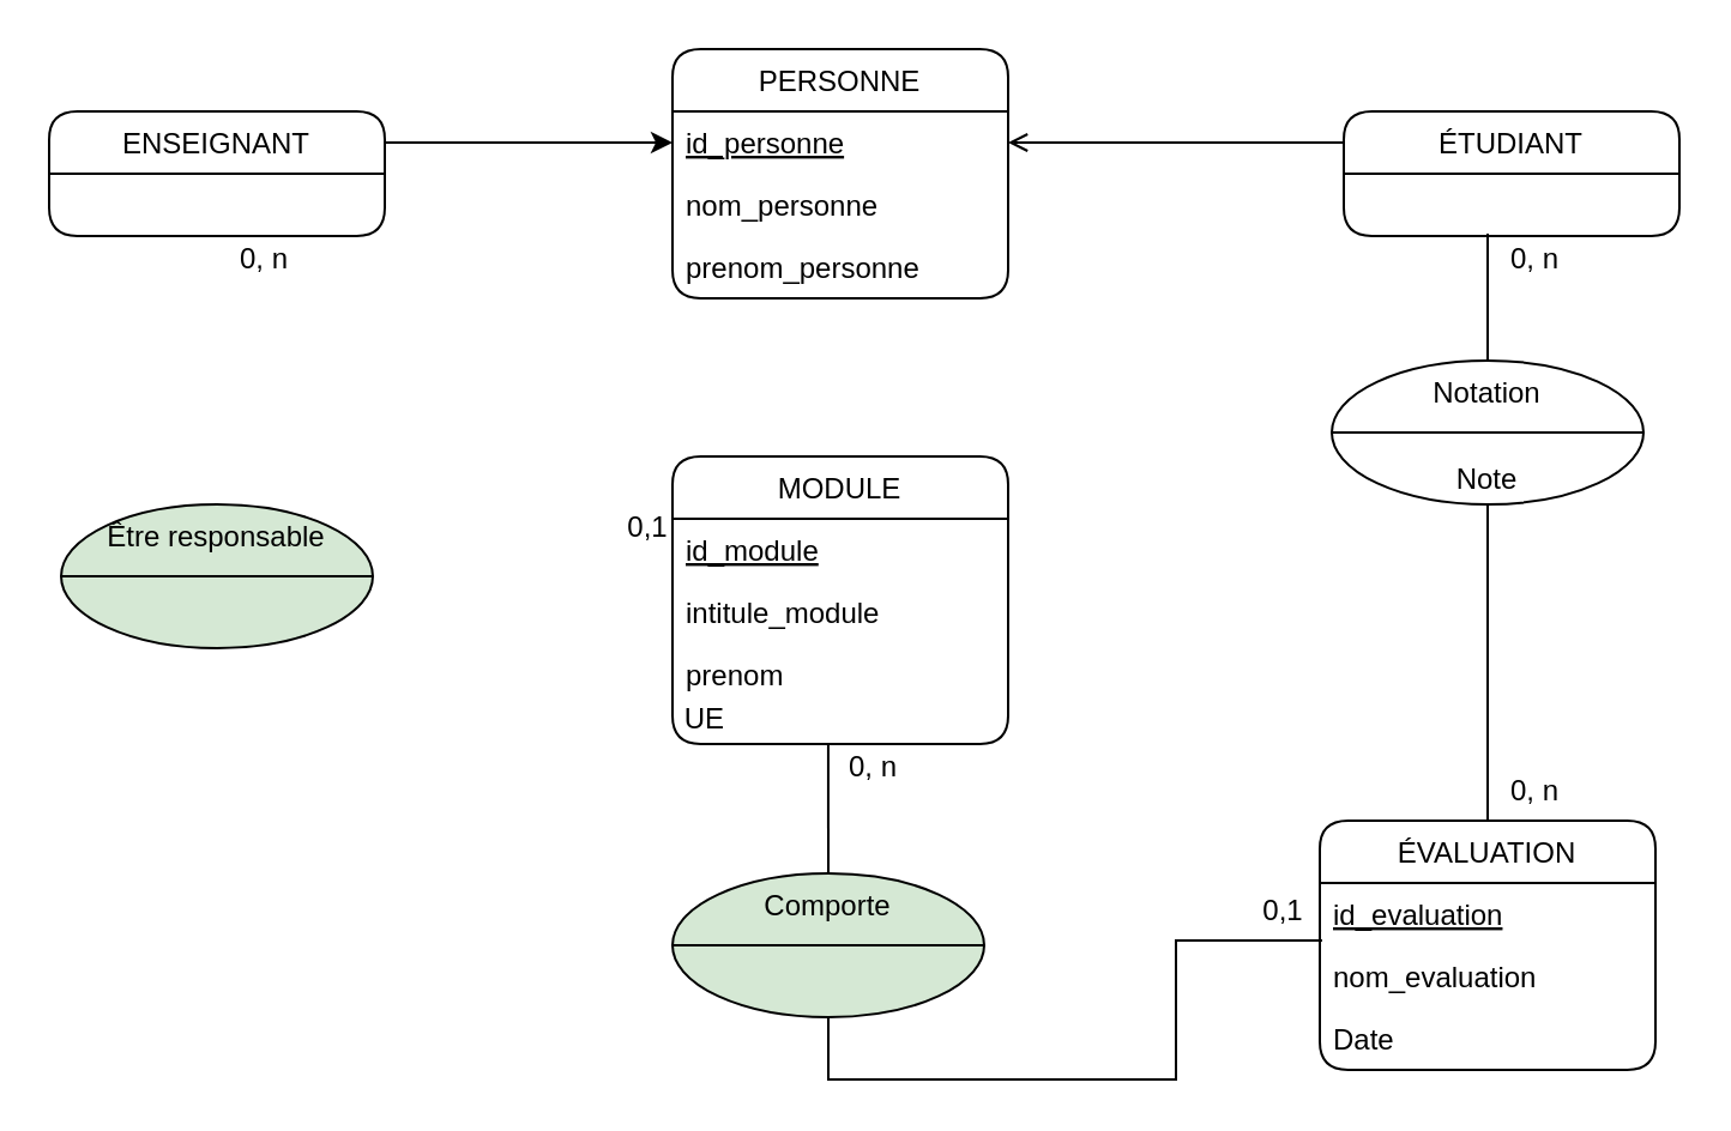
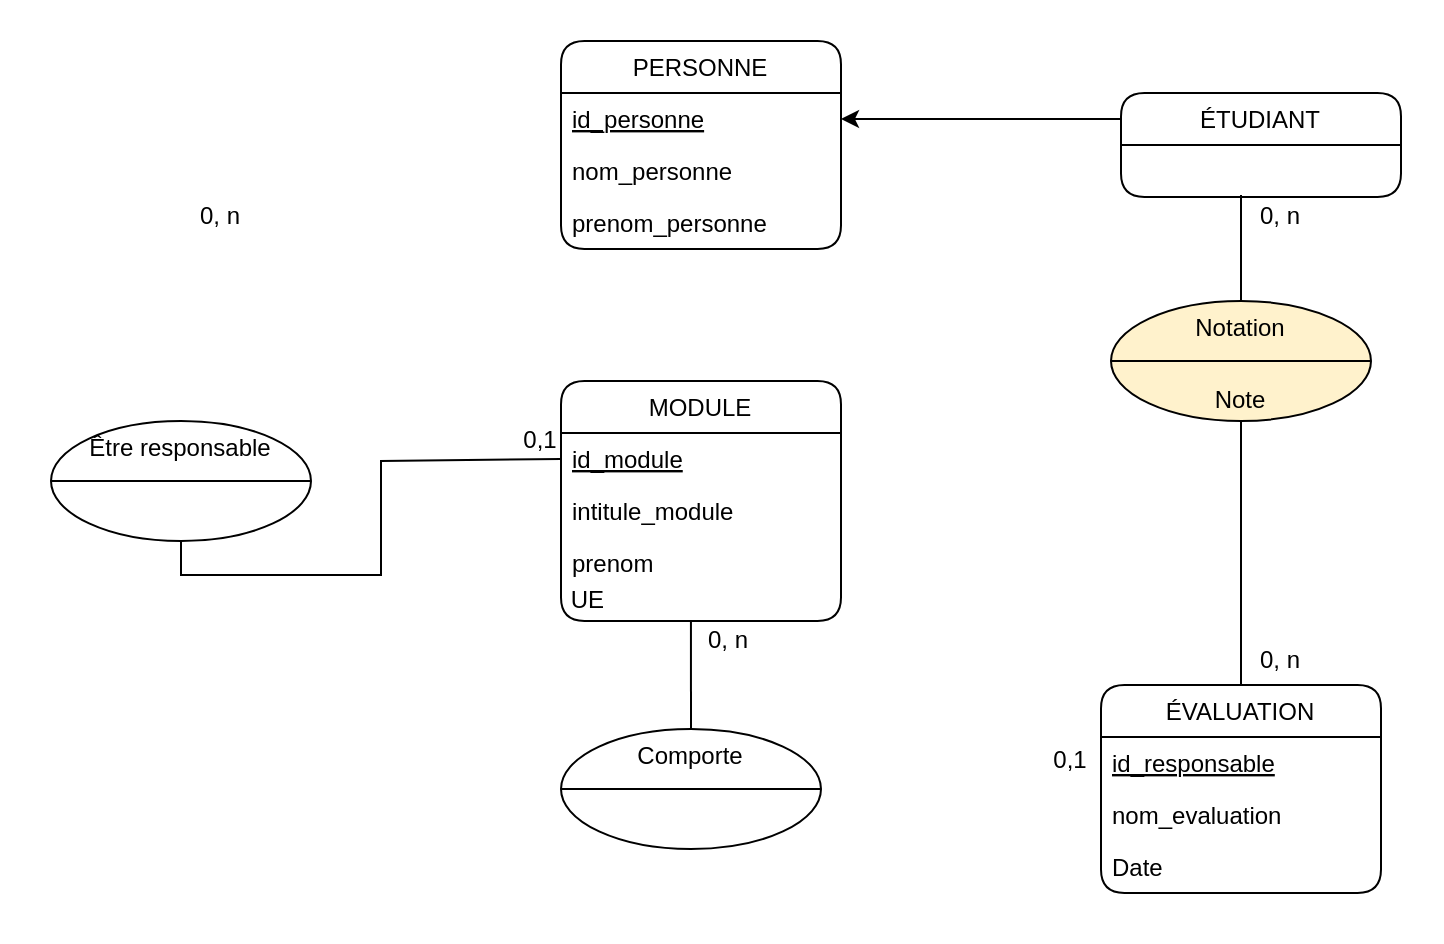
  <mxCell id="0" />
  <mxCell id="1" parent="0" />
  <mxCell id="2" value="PERSONNE" style="swimlane;fontStyle=0;childLayout=stackLayout;horizontal=1;startSize=26;horizontalStack=0;resizeParent=1;resizeParentMax=0;resizeLast=0;collapsible=1;marginBottom=0;rounded=1;shadow=0;sketch=0;perimeterSpacing=1;" parent="1" vertex="1"><mxGeometry x="280" y="20" width="140" height="104" as="geometry"><mxRectangle x="330" y="310" width="100" height="26" as="alternateBounds" /></mxGeometry></mxCell>
  <mxCell id="3" value="id_personne" style="text;strokeColor=none;align=left;verticalAlign=top;spacingLeft=4;spacingRight=4;overflow=hidden;rotatable=0;points=[[0,0.5],[1,0.5]];portConstraint=eastwest;fontStyle=4;" parent="2" vertex="1"><mxGeometry y="26" width="140" height="26" as="geometry" /></mxCell>
  <mxCell id="4" value="nom_personne" style="text;strokeColor=none;align=left;verticalAlign=top;spacingLeft=4;spacingRight=4;overflow=hidden;rotatable=0;points=[[0,0.5],[1,0.5]];portConstraint=eastwest;" parent="2" vertex="1"><mxGeometry y="52" width="140" height="26" as="geometry" /></mxCell>
  <mxCell id="5" value="prenom_personne" style="text;strokeColor=none;align=left;verticalAlign=top;spacingLeft=4;spacingRight=4;overflow=hidden;rotatable=0;points=[[0,0.5],[1,0.5]];portConstraint=eastwest;" parent="2" vertex="1"><mxGeometry y="78" width="140" height="26" as="geometry" /></mxCell>
- <mxCell id="6" style="edgeStyle=orthogonalEdgeStyle;rounded=0;orthogonalLoop=1;jettySize=auto;html=1;exitX=1;exitY=0.25;exitDx=0;exitDy=0;entryX=0;entryY=0.5;entryDx=0;entryDy=0;" parent="1" source="7" target="3" edge="1"><mxGeometry relative="1" as="geometry" /></mxCell>
- <mxCell id="7" value="ENSEIGNANT" style="swimlane;fontStyle=0;childLayout=stackLayout;horizontal=1;startSize=26;horizontalStack=0;resizeParent=1;resizeParentMax=0;resizeLast=0;collapsible=1;marginBottom=0;rounded=1;shadow=0;sketch=0;" parent="1" vertex="1"><mxGeometry x="20" y="46" width="140" height="52" as="geometry" /></mxCell>
- <mxCell id="8" style="edgeStyle=orthogonalEdgeStyle;rounded=0;orthogonalLoop=1;jettySize=auto;html=1;exitX=0;exitY=0.25;exitDx=0;exitDy=0;entryX=1;entryY=0.5;entryDx=0;entryDy=0;endArrow=open;" parent="1" source="9" target="3" edge="1"><mxGeometry relative="1" as="geometry" /></mxCell>
+ <mxCell id="8" style="edgeStyle=orthogonalEdgeStyle;rounded=0;orthogonalLoop=1;jettySize=auto;html=1;exitX=0;exitY=0.25;exitDx=0;exitDy=0;entryX=1;entryY=0.5;entryDx=0;entryDy=0;" parent="1" source="9" target="3" edge="1"><mxGeometry relative="1" as="geometry" /></mxCell>
  <mxCell id="9" value="ÉTUDIANT" style="swimlane;fontStyle=0;childLayout=stackLayout;horizontal=1;startSize=26;horizontalStack=0;resizeParent=1;resizeParentMax=0;resizeLast=0;collapsible=1;marginBottom=0;rounded=1;shadow=0;sketch=0;" parent="1" vertex="1"><mxGeometry x="560" y="46" width="140" height="52" as="geometry" /></mxCell>
  <mxCell id="10" value="MODULE" style="swimlane;fontStyle=0;childLayout=stackLayout;horizontal=1;startSize=26;fillColor=none;horizontalStack=0;resizeParent=1;resizeParentMax=0;resizeLast=0;collapsible=1;marginBottom=0;rounded=1;shadow=0;sketch=0;" parent="1" vertex="1"><mxGeometry x="280" y="190" width="140" height="120" as="geometry" /></mxCell>
  <mxCell id="11" value="id_module" style="text;strokeColor=none;fillColor=none;align=left;verticalAlign=top;spacingLeft=4;spacingRight=4;overflow=hidden;rotatable=0;points=[[0,0.5],[1,0.5]];portConstraint=eastwest;fontStyle=4" parent="10" vertex="1"><mxGeometry y="26" width="140" height="26" as="geometry" /></mxCell>
  <mxCell id="12" value="intitule_module" style="text;strokeColor=none;fillColor=none;align=left;verticalAlign=top;spacingLeft=4;spacingRight=4;overflow=hidden;rotatable=0;points=[[0,0.5],[1,0.5]];portConstraint=eastwest;" parent="10" vertex="1"><mxGeometry y="52" width="140" height="26" as="geometry" /></mxCell>
  <mxCell id="13" value="prenom" style="text;strokeColor=none;fillColor=none;align=left;verticalAlign=top;spacingLeft=4;spacingRight=4;overflow=hidden;rotatable=0;points=[[0,0.5],[1,0.5]];portConstraint=eastwest;" parent="10" vertex="1"><mxGeometry y="78" width="140" height="22" as="geometry" /></mxCell>
  <mxCell id="14" value="&lt;div&gt;&lt;span&gt;&amp;nbsp;UE&lt;/span&gt;&lt;/div&gt;" style="text;html=1;align=left;verticalAlign=middle;resizable=0;points=[];autosize=1;" parent="10" vertex="1"><mxGeometry y="100" width="140" height="20" as="geometry" /></mxCell>
  <mxCell id="15" value="ÉVALUATION" style="swimlane;fontStyle=0;childLayout=stackLayout;horizontal=1;startSize=26;fillColor=none;horizontalStack=0;resizeParent=1;resizeParentMax=0;resizeLast=0;collapsible=1;marginBottom=0;rounded=1;shadow=0;sketch=0;" parent="1" vertex="1"><mxGeometry x="550" y="342" width="140" height="104" as="geometry" /></mxCell>
- <mxCell id="16" value="id_evaluation" style="text;strokeColor=none;fillColor=none;align=left;verticalAlign=top;spacingLeft=4;spacingRight=4;overflow=hidden;rotatable=0;points=[[0,0.5],[1,0.5]];portConstraint=eastwest;fontStyle=4" parent="15" vertex="1"><mxGeometry y="26" width="140" height="26" as="geometry" /></mxCell>
+ <mxCell id="16" value="id_responsable" style="text;strokeColor=none;fillColor=none;align=left;verticalAlign=top;spacingLeft=4;spacingRight=4;overflow=hidden;rotatable=0;points=[[0,0.5],[1,0.5]];portConstraint=eastwest;fontStyle=4" parent="15" vertex="1"><mxGeometry y="26" width="140" height="26" as="geometry" /></mxCell>
  <mxCell id="17" value="nom_evaluation" style="text;strokeColor=none;fillColor=none;align=left;verticalAlign=top;spacingLeft=4;spacingRight=4;overflow=hidden;rotatable=0;points=[[0,0.5],[1,0.5]];portConstraint=eastwest;" parent="15" vertex="1"><mxGeometry y="52" width="140" height="26" as="geometry" /></mxCell>
  <mxCell id="18" value="Date" style="text;strokeColor=none;fillColor=none;align=left;verticalAlign=top;spacingLeft=4;spacingRight=4;overflow=hidden;rotatable=0;points=[[0,0.5],[1,0.5]];portConstraint=eastwest;" parent="15" vertex="1"><mxGeometry y="78" width="140" height="26" as="geometry" /></mxCell>
- <mxCell id="19" value="Être responsable" style="ellipse;whiteSpace=wrap;html=1;rounded=1;shadow=0;sketch=0;verticalAlign=top;fillColor=#d5e8d4;" parent="1" vertex="1"><mxGeometry x="25" y="210" width="130" height="60" as="geometry" /></mxCell>
+ <mxCell id="19" value="Être responsable" style="ellipse;whiteSpace=wrap;html=1;rounded=1;shadow=0;sketch=0;verticalAlign=top;" parent="1" vertex="1"><mxGeometry x="25" y="210" width="130" height="60" as="geometry" /></mxCell>
  <mxCell id="20" value="" style="endArrow=none;html=1;entryX=1;entryY=0.5;entryDx=0;entryDy=0;exitX=0;exitY=0.5;exitDx=0;exitDy=0;" parent="1" source="19" target="19" edge="1"><mxGeometry width="50" height="50" relative="1" as="geometry"><mxPoint x="80" y="330" as="sourcePoint" /><mxPoint x="130" y="280" as="targetPoint" /></mxGeometry></mxCell>
- <mxCell id="22" value="Comporte" style="ellipse;whiteSpace=wrap;html=1;rounded=1;shadow=0;sketch=0;verticalAlign=top;fillColor=#d5e8d4;" parent="1" vertex="1"><mxGeometry x="280" y="364" width="130" height="60" as="geometry" /></mxCell>
+ <mxCell id="21" value="" style="endArrow=none;html=1;exitX=0.5;exitY=1;exitDx=0;exitDy=0;rounded=0;entryX=0;entryY=0.5;entryDx=0;entryDy=0;" parent="1" source="19" target="11" edge="1"><mxGeometry width="50" height="50" relative="1" as="geometry"><mxPoint x="330" y="270" as="sourcePoint" /><mxPoint x="279" y="287" as="targetPoint" /><Array as="points"><mxPoint x="90" y="287" /><mxPoint x="190" y="287" /><mxPoint x="190" y="230" /></Array></mxGeometry></mxCell>
+ <mxCell id="22" value="Comporte" style="ellipse;whiteSpace=wrap;html=1;rounded=1;shadow=0;sketch=0;verticalAlign=top;" parent="1" vertex="1"><mxGeometry x="280" y="364" width="130" height="60" as="geometry" /></mxCell>
  <mxCell id="23" value="" style="endArrow=none;html=1;exitX=0;exitY=0.5;exitDx=0;exitDy=0;entryX=1;entryY=0.5;entryDx=0;entryDy=0;" parent="1" source="22" target="22" edge="1"><mxGeometry width="50" height="50" relative="1" as="geometry"><mxPoint x="350" y="270" as="sourcePoint" /><mxPoint x="400" y="220" as="targetPoint" /></mxGeometry></mxCell>
  <mxCell id="24" value="" style="endArrow=none;html=1;exitX=0.464;exitY=0.988;exitDx=0;exitDy=0;exitPerimeter=0;entryX=0.5;entryY=0;entryDx=0;entryDy=0;" parent="1" source="14" target="22" edge="1"><mxGeometry width="50" height="50" relative="1" as="geometry"><mxPoint x="350" y="270" as="sourcePoint" /><mxPoint x="400" y="220" as="targetPoint" /></mxGeometry></mxCell>
- <mxCell id="25" value="" style="endArrow=none;html=1;exitX=0.5;exitY=1;exitDx=0;exitDy=0;entryX=0.007;entryY=-0.077;entryDx=0;entryDy=0;entryPerimeter=0;rounded=0;" parent="1" source="22" target="17" edge="1"><mxGeometry width="50" height="50" relative="1" as="geometry"><mxPoint x="350" y="270" as="sourcePoint" /><mxPoint x="400" y="220" as="targetPoint" /><Array as="points"><mxPoint x="345" y="450" /><mxPoint x="490" y="450" /><mxPoint x="490" y="392" /></Array></mxGeometry></mxCell>
- <mxCell id="26" value="Notation" style="ellipse;whiteSpace=wrap;html=1;rounded=1;shadow=0;sketch=0;verticalAlign=top;" parent="1" vertex="1"><mxGeometry x="555" y="150" width="130" height="60" as="geometry" /></mxCell>
+ <mxCell id="26" value="Notation" style="ellipse;whiteSpace=wrap;html=1;rounded=1;shadow=0;sketch=0;verticalAlign=top;fillColor=#fff2cc;" parent="1" vertex="1"><mxGeometry x="555" y="150" width="130" height="60" as="geometry" /></mxCell>
  <mxCell id="27" value="" style="endArrow=none;html=1;entryX=0;entryY=0.5;entryDx=0;entryDy=0;exitX=1;exitY=0.5;exitDx=0;exitDy=0;" parent="1" source="26" target="26" edge="1"><mxGeometry width="50" height="50" relative="1" as="geometry"><mxPoint x="380" y="340" as="sourcePoint" /><mxPoint x="430" y="290" as="targetPoint" /></mxGeometry></mxCell>
  <mxCell id="28" value="" style="endArrow=none;html=1;entryX=0.5;entryY=0;entryDx=0;entryDy=0;" parent="1" target="15" edge="1"><mxGeometry width="50" height="50" relative="1" as="geometry"><mxPoint x="620" y="210" as="sourcePoint" /><mxPoint x="470" y="280" as="targetPoint" /></mxGeometry></mxCell>
  <mxCell id="29" value="" style="endArrow=none;html=1;entryX=0.5;entryY=0;entryDx=0;entryDy=0;" parent="1" target="26" edge="1"><mxGeometry width="50" height="50" relative="1" as="geometry"><mxPoint x="620" y="97" as="sourcePoint" /><mxPoint x="470" y="280" as="targetPoint" /></mxGeometry></mxCell>
  <mxCell id="30" value="Note" style="text;html=1;strokeColor=none;fillColor=none;align=center;verticalAlign=middle;whiteSpace=wrap;rounded=0;shadow=0;sketch=0;" parent="1" vertex="1"><mxGeometry x="600" y="190" width="40" height="20" as="geometry" /></mxCell>
  <mxCell id="31" value="0,1" style="text;html=1;strokeColor=none;fillColor=none;align=center;verticalAlign=middle;whiteSpace=wrap;rounded=0;shadow=0;sketch=0;" parent="1" vertex="1"><mxGeometry x="515" y="370" width="40" height="20" as="geometry" /></mxCell>
  <mxCell id="32" value="0, n" style="text;html=1;strokeColor=none;fillColor=none;align=center;verticalAlign=middle;whiteSpace=wrap;rounded=0;shadow=0;sketch=0;" parent="1" vertex="1"><mxGeometry x="344" y="310" width="40" height="20" as="geometry" /></mxCell>
  <mxCell id="33" value="0, n" style="text;html=1;strokeColor=none;fillColor=none;align=center;verticalAlign=middle;whiteSpace=wrap;rounded=0;shadow=0;sketch=0;" parent="1" vertex="1"><mxGeometry x="90" y="98" width="40" height="20" as="geometry" /></mxCell>
  <mxCell id="34" value="0,1" style="text;html=1;strokeColor=none;fillColor=none;align=center;verticalAlign=middle;whiteSpace=wrap;rounded=0;shadow=0;sketch=0;" parent="1" vertex="1"><mxGeometry x="250" y="210" width="40" height="20" as="geometry" /></mxCell>
  <mxCell id="35" value="0, n" style="text;html=1;strokeColor=none;fillColor=none;align=center;verticalAlign=middle;whiteSpace=wrap;rounded=0;shadow=0;sketch=0;" parent="1" vertex="1"><mxGeometry x="620" y="98" width="40" height="20" as="geometry" /></mxCell>
  <mxCell id="36" value="0, n" style="text;html=1;strokeColor=none;fillColor=none;align=center;verticalAlign=middle;whiteSpace=wrap;rounded=0;shadow=0;sketch=0;" parent="1" vertex="1"><mxGeometry x="620" y="320" width="40" height="20" as="geometry" /></mxCell>
